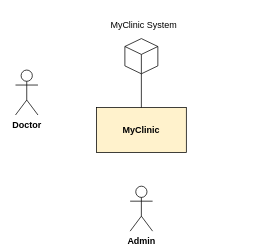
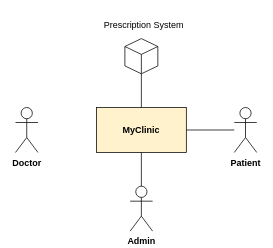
  <mxCell id="0" />
  <mxCell id="1" parent="0" />
  <mxCell id="2" value="&lt;b&gt;MyClinic&lt;/b&gt;" style="rounded=0;whiteSpace=wrap;html=1;fillColor=#fff2cc;" parent="1" vertex="1"><mxGeometry x="128" y="143" width="120" height="60" as="geometry" /></mxCell>
- <mxCell id="3" value="&lt;b&gt;Doctor&lt;/b&gt;" style="shape=umlActor;verticalLabelPosition=bottom;verticalAlign=top;html=1;outlineConnect=0;" parent="1" vertex="1"><mxGeometry x="20" y="93" width="30" height="60" as="geometry" /></mxCell>
+ <mxCell id="3" value="&lt;b&gt;Doctor&lt;/b&gt;" style="shape=umlActor;verticalLabelPosition=bottom;verticalAlign=top;html=1;outlineConnect=0;" parent="1" vertex="1"><mxGeometry x="20" y="143" width="30" height="60" as="geometry" /></mxCell>
+ <mxCell id="4" style="rounded=0;orthogonalLoop=1;jettySize=auto;html=1;endArrow=none;endFill=0;" parent="1" source="5" target="2" edge="1"><mxGeometry relative="1" as="geometry"><mxPoint x="288" y="265" as="targetPoint" /></mxGeometry></mxCell>
+ <mxCell id="5" value="&lt;b&gt;Patient&lt;/b&gt;" style="shape=umlActor;verticalLabelPosition=bottom;verticalAlign=top;html=1;outlineConnect=0;" parent="1" vertex="1"><mxGeometry x="312" y="143" width="30" height="60" as="geometry" /></mxCell>
  <mxCell id="6" value="&lt;b&gt;Admin&lt;/b&gt;" style="shape=umlActor;verticalLabelPosition=bottom;verticalAlign=top;html=1;outlineConnect=0;" parent="1" vertex="1"><mxGeometry x="173" y="248" width="30" height="60" as="geometry" /></mxCell>
+ <mxCell id="7" style="rounded=0;orthogonalLoop=1;jettySize=auto;html=1;endArrow=none;endFill=0;" parent="1" source="6" target="2" edge="1"><mxGeometry relative="1" as="geometry"><mxPoint x="198" y="213" as="targetPoint" /><mxPoint x="198" y="265" as="sourcePoint" /></mxGeometry></mxCell>
  <mxCell id="8" style="rounded=0;orthogonalLoop=1;jettySize=auto;html=1;endArrow=none;endFill=0;" parent="1" source="2" target="11" edge="1"><mxGeometry relative="1" as="geometry"><mxPoint x="205" y="214" as="targetPoint" /><mxPoint x="211" y="173" as="sourcePoint" /></mxGeometry></mxCell>
  <mxCell id="9" value="" style="group" vertex="1" connectable="0" parent="1"><mxGeometry x="128" y="20" width="125" height="78" as="geometry" /></mxCell>
- <mxCell id="10" value="MyClinic System" style="text;html=1;align=center;verticalAlign=middle;resizable=0;points=[];autosize=1;strokeColor=none;fillColor=none;" parent="9" vertex="1"><mxGeometry width="125" height="26" as="geometry" /></mxCell>
+ <mxCell id="10" value="Prescription System" style="text;html=1;align=center;verticalAlign=middle;resizable=0;points=[];autosize=1;strokeColor=none;fillColor=none;" parent="9" vertex="1"><mxGeometry width="125" height="26" as="geometry" /></mxCell>
  <mxCell id="11" value="" style="html=1;whiteSpace=wrap;shape=isoCube2;backgroundOutline=1;isoAngle=15;" parent="9" vertex="1"><mxGeometry x="38" y="31" width="44" height="47" as="geometry" /></mxCell>
